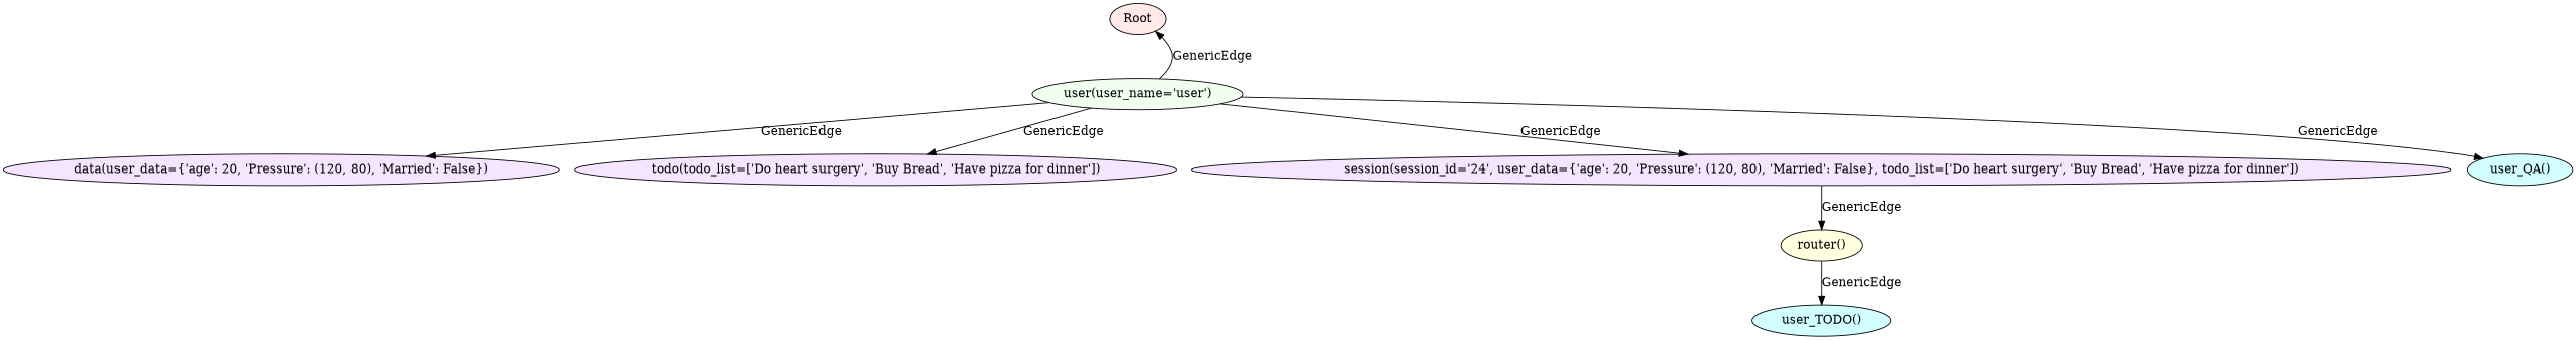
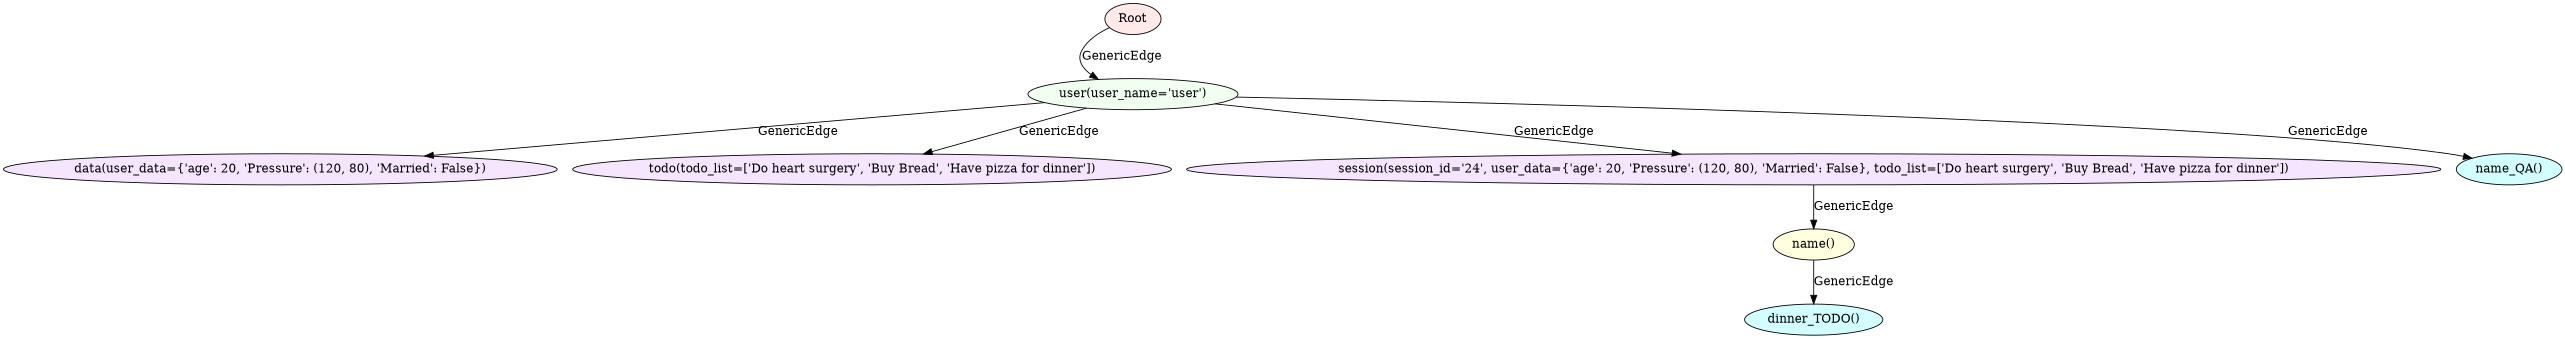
  digraph {
    node [fillcolor="#F5E5FF" fontcolor=black shape=ellipse style=filled]
    n1 [fillcolor="#FFE9E9" label=Root]
    n2 [fillcolor="#F0FFF0" label="user(user_name=&#x27;user&#x27;)"]
    n3 [label="data(user_data={&#x27;age&#x27;: 20, &#x27;Pressure&#x27;: (120, 80), &#x27;Married&#x27;: False})"]
    n4 [label="todo(todo_list=[&#x27;Do heart surgery&#x27;, &#x27;Buy Bread&#x27;, &#x27;Have pizza for dinner&#x27;])"]
    n5 [label="session(session_id=&#x27;24&#x27;, user_data={&#x27;age&#x27;: 20, &#x27;Pressure&#x27;: (120, 80), &#x27;Married&#x27;: False}, todo_list=[&#x27;Do heart surgery&#x27;, &#x27;Buy Bread&#x27;, &#x27;Have pizza for dinner&#x27;])"]
-   n6 [fillcolor="#D2FEFF " label="user_QA()"]
-   n7 [fillcolor="#FFFFE0" label="router()"]
-   n8 [fillcolor="#D2FEFF " label="user_TODO()"]
-   n2 -> n1 [label="GenericEdge "]
+   n6 [fillcolor="#D2FEFF " label="name_QA()"]
+   n7 [fillcolor="#FFFFE0" label="name()"]
+   n8 [fillcolor="#D2FEFF " label="dinner_TODO()"]
+   n1 -> n2 [label="GenericEdge "]
    n2 -> n3 [label="GenericEdge "]
    n2 -> n4 [label="GenericEdge "]
    n2 -> n5 [label="GenericEdge "]
    n2 -> n6 [label="GenericEdge "]
    n5 -> n7 [label="GenericEdge "]
    n7 -> n8 [label="GenericEdge "]
  }
